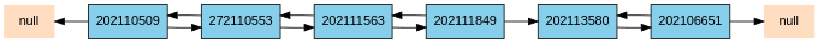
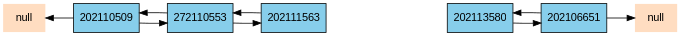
  digraph {
    rankdir=LR
    node [fillcolor="#87CEEB" fontname=Arial shape=record style=filled]
    n1 [fillcolor="#FFDDC1" label=null shape=plaintext]
    n2 [label=202110509]
    n3 [label=272110553]
    n4 [fillcolor="#FFDDC1" label=null shape=plaintext]
    n5 [label=202111563]
-   n6 [label=202111849]
    n7 [label=202113580]
    n8 [label=202106651]
    n1 -> n2 [dir=back]
    n2 -> n3
    n3 -> n2
    n3 -> n5
    n5 -> n3
-   n5 -> n6
-   n6 -> n5
-   n6 -> n7
    n7 -> n8
    n8 -> n4
    n8 -> n7
  }
